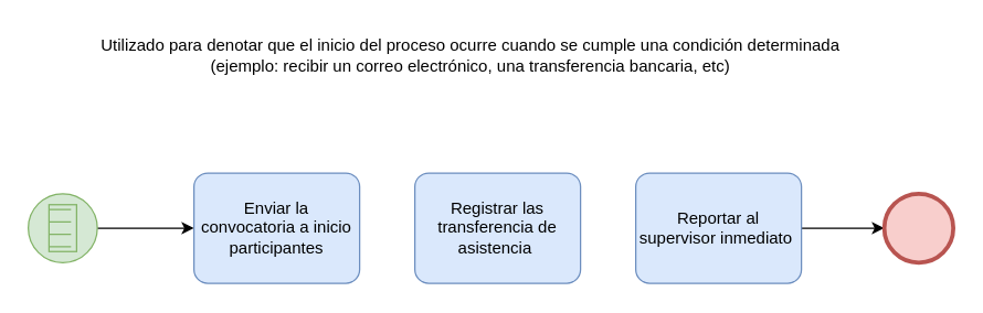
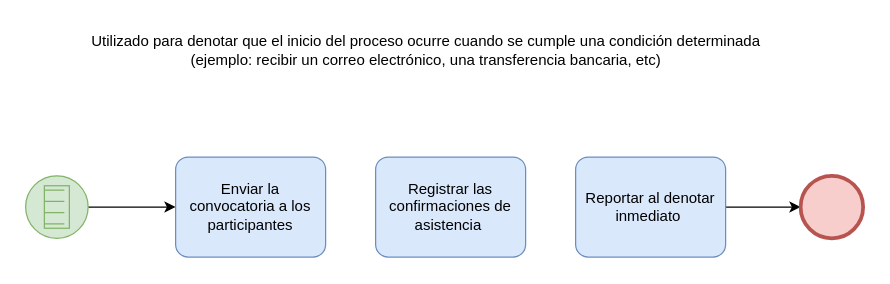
  <mxCell id="0" />
  <mxCell id="1" parent="0" />
  <mxCell id="2" value="Utilizado para denotar que el inicio del proceso ocurre cuando se cumple una condición determinada &lt;br&gt;(ejemplo: recibir un correo electrónico, una transferencia bancaria, etc)" style="text;html=1;align=center;verticalAlign=middle;resizable=0;points=[];autosize=1;strokeColor=none;fillColor=none;" vertex="1" parent="1"><mxGeometry x="60" y="20" width="560" height="40" as="geometry" /></mxCell>
  <mxCell id="3" value="" style="edgeStyle=orthogonalEdgeStyle;rounded=0;orthogonalLoop=1;jettySize=auto;html=1;" edge="1" parent="1" source="4" target="5"><mxGeometry relative="1" as="geometry" /></mxCell>
  <mxCell id="4" value="" style="points=[[0.145,0.145,0],[0.5,0,0],[0.855,0.145,0],[1,0.5,0],[0.855,0.855,0],[0.5,1,0],[0.145,0.855,0],[0,0.5,0]];shape=mxgraph.bpmn.event;html=1;verticalLabelPosition=bottom;labelBackgroundColor=#ffffff;verticalAlign=top;align=center;perimeter=ellipsePerimeter;outlineConnect=0;aspect=fixed;outline=standard;symbol=conditional;fillColor=#d5e8d4;strokeColor=#82b366;" vertex="1" parent="1"><mxGeometry x="20" y="140" width="50" height="50" as="geometry" /></mxCell>
- <mxCell id="5" value="Enviar la convocatoria a inicio participantes" style="points=[[0.25,0,0],[0.5,0,0],[0.75,0,0],[1,0.25,0],[1,0.5,0],[1,0.75,0],[0.75,1,0],[0.5,1,0],[0.25,1,0],[0,0.75,0],[0,0.5,0],[0,0.25,0]];shape=mxgraph.bpmn.task;whiteSpace=wrap;rectStyle=rounded;size=10;html=1;taskMarker=abstract;fillColor=#dae8fc;strokeColor=#6c8ebf;" vertex="1" parent="1"><mxGeometry x="140" y="125" width="120" height="80" as="geometry" /></mxCell>
- <mxCell id="6" value="Registrar las transferencia de asistencia&amp;nbsp;" style="points=[[0.25,0,0],[0.5,0,0],[0.75,0,0],[1,0.25,0],[1,0.5,0],[1,0.75,0],[0.75,1,0],[0.5,1,0],[0.25,1,0],[0,0.75,0],[0,0.5,0],[0,0.25,0]];shape=mxgraph.bpmn.task;whiteSpace=wrap;rectStyle=rounded;size=10;html=1;taskMarker=abstract;fillColor=#dae8fc;strokeColor=#6c8ebf;" vertex="1" parent="1"><mxGeometry x="300" y="125" width="120" height="80" as="geometry" /></mxCell>
+ <mxCell id="5" value="Enviar la convocatoria a los participantes" style="points=[[0.25,0,0],[0.5,0,0],[0.75,0,0],[1,0.25,0],[1,0.5,0],[1,0.75,0],[0.75,1,0],[0.5,1,0],[0.25,1,0],[0,0.75,0],[0,0.5,0],[0,0.25,0]];shape=mxgraph.bpmn.task;whiteSpace=wrap;rectStyle=rounded;size=10;html=1;taskMarker=abstract;fillColor=#dae8fc;strokeColor=#6c8ebf;" vertex="1" parent="1"><mxGeometry x="140" y="125" width="120" height="80" as="geometry" /></mxCell>
+ <mxCell id="6" value="Registrar las confirmaciones de asistencia&amp;nbsp;" style="points=[[0.25,0,0],[0.5,0,0],[0.75,0,0],[1,0.25,0],[1,0.5,0],[1,0.75,0],[0.75,1,0],[0.5,1,0],[0.25,1,0],[0,0.75,0],[0,0.5,0],[0,0.25,0]];shape=mxgraph.bpmn.task;whiteSpace=wrap;rectStyle=rounded;size=10;html=1;taskMarker=abstract;fillColor=#dae8fc;strokeColor=#6c8ebf;" vertex="1" parent="1"><mxGeometry x="300" y="125" width="120" height="80" as="geometry" /></mxCell>
  <mxCell id="7" value="" style="edgeStyle=orthogonalEdgeStyle;rounded=0;orthogonalLoop=1;jettySize=auto;html=1;" edge="1" parent="1" source="8" target="9"><mxGeometry relative="1" as="geometry" /></mxCell>
- <mxCell id="8" value="Reportar al supervisor inmediato&amp;nbsp;" style="points=[[0.25,0,0],[0.5,0,0],[0.75,0,0],[1,0.25,0],[1,0.5,0],[1,0.75,0],[0.75,1,0],[0.5,1,0],[0.25,1,0],[0,0.75,0],[0,0.5,0],[0,0.25,0]];shape=mxgraph.bpmn.task;whiteSpace=wrap;rectStyle=rounded;size=10;html=1;taskMarker=abstract;fillColor=#dae8fc;strokeColor=#6c8ebf;" vertex="1" parent="1"><mxGeometry x="460" y="125" width="120" height="80" as="geometry" /></mxCell>
+ <mxCell id="8" value="Reportar al denotar inmediato&amp;nbsp;" style="points=[[0.25,0,0],[0.5,0,0],[0.75,0,0],[1,0.25,0],[1,0.5,0],[1,0.75,0],[0.75,1,0],[0.5,1,0],[0.25,1,0],[0,0.75,0],[0,0.5,0],[0,0.25,0]];shape=mxgraph.bpmn.task;whiteSpace=wrap;rectStyle=rounded;size=10;html=1;taskMarker=abstract;fillColor=#dae8fc;strokeColor=#6c8ebf;" vertex="1" parent="1"><mxGeometry x="460" y="125" width="120" height="80" as="geometry" /></mxCell>
  <mxCell id="9" value="" style="points=[[0.145,0.145,0],[0.5,0,0],[0.855,0.145,0],[1,0.5,0],[0.855,0.855,0],[0.5,1,0],[0.145,0.855,0],[0,0.5,0]];shape=mxgraph.bpmn.event;html=1;verticalLabelPosition=bottom;labelBackgroundColor=#ffffff;verticalAlign=top;align=center;perimeter=ellipsePerimeter;outlineConnect=0;aspect=fixed;outline=end;symbol=terminate2;fillColor=#f8cecc;strokeColor=#b85450;" vertex="1" parent="1"><mxGeometry x="640" y="140" width="50" height="50" as="geometry" /></mxCell>
